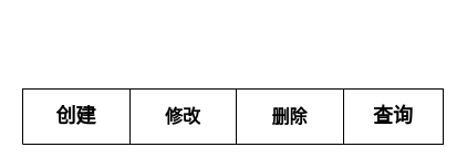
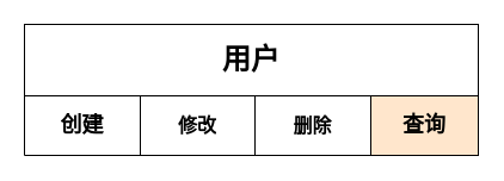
  <mxCell id="0" />
  <mxCell id="1" parent="0" />
+ <mxCell id="2" value="&lt;font style=&quot;font-size: 24px;&quot;&gt;&lt;b&gt;用户&lt;/b&gt;&lt;/font&gt;" style="rounded=0;whiteSpace=wrap;html=1;" vertex="1" parent="1"><mxGeometry x="20" y="20" width="380" height="60" as="geometry" /></mxCell>
  <mxCell id="3" value="" style="group;fontStyle=1" vertex="1" connectable="0" parent="1"><mxGeometry x="20" y="80" width="380" height="50" as="geometry" /></mxCell>
  <mxCell id="4" value="" style="shape=table;startSize=0;container=1;collapsible=0;childLayout=tableLayout;fontSize=16;fontStyle=1" vertex="1" parent="3"><mxGeometry width="290" height="50" as="geometry" /></mxCell>
  <mxCell id="5" value="" style="shape=tableRow;horizontal=0;startSize=0;swimlaneHead=0;swimlaneBody=0;strokeColor=inherit;top=0;left=0;bottom=0;right=0;collapsible=0;dropTarget=0;fillColor=none;points=[[0,0.5],[1,0.5]];portConstraint=eastwest;fontSize=16;fontStyle=1" vertex="1" parent="4"><mxGeometry width="290" height="50" as="geometry" /></mxCell>
  <mxCell id="6" value="&lt;font style=&quot;font-size: 18px;&quot;&gt;创建&lt;/font&gt;" style="shape=partialRectangle;html=1;whiteSpace=wrap;connectable=0;strokeColor=inherit;overflow=hidden;fillColor=none;top=0;left=0;bottom=0;right=0;pointerEvents=1;fontSize=16;fontStyle=1" vertex="1" parent="5"><mxGeometry width="97" height="50" as="geometry"><mxRectangle width="97" height="50" as="alternateBounds" /></mxGeometry></mxCell>
  <mxCell id="7" value="修改" style="shape=partialRectangle;html=1;whiteSpace=wrap;connectable=0;strokeColor=inherit;overflow=hidden;fillColor=none;top=0;left=0;bottom=0;right=0;pointerEvents=1;fontSize=16;fontStyle=1" vertex="1" parent="5"><mxGeometry x="97" width="96" height="50" as="geometry"><mxRectangle width="96" height="50" as="alternateBounds" /></mxGeometry></mxCell>
  <mxCell id="8" value="删除" style="shape=partialRectangle;html=1;whiteSpace=wrap;connectable=0;strokeColor=inherit;overflow=hidden;fillColor=none;top=0;left=0;bottom=0;right=0;pointerEvents=1;fontSize=16;fontStyle=1" vertex="1" parent="5"><mxGeometry x="193" width="97" height="50" as="geometry"><mxRectangle width="97" height="50" as="alternateBounds" /></mxGeometry></mxCell>
- <mxCell id="9" value="&lt;font style=&quot;font-size: 18px;&quot;&gt;查询&lt;/font&gt;" style="whiteSpace=wrap;html=1;fontStyle=1" vertex="1" parent="3"><mxGeometry x="290" width="90" height="50" as="geometry" /></mxCell>
+ <mxCell id="9" value="&lt;font style=&quot;font-size: 18px;&quot;&gt;查询&lt;/font&gt;" style="whiteSpace=wrap;html=1;fontStyle=1;fillColor=#ffe6cc;" vertex="1" parent="3"><mxGeometry x="290" width="90" height="50" as="geometry" /></mxCell>
